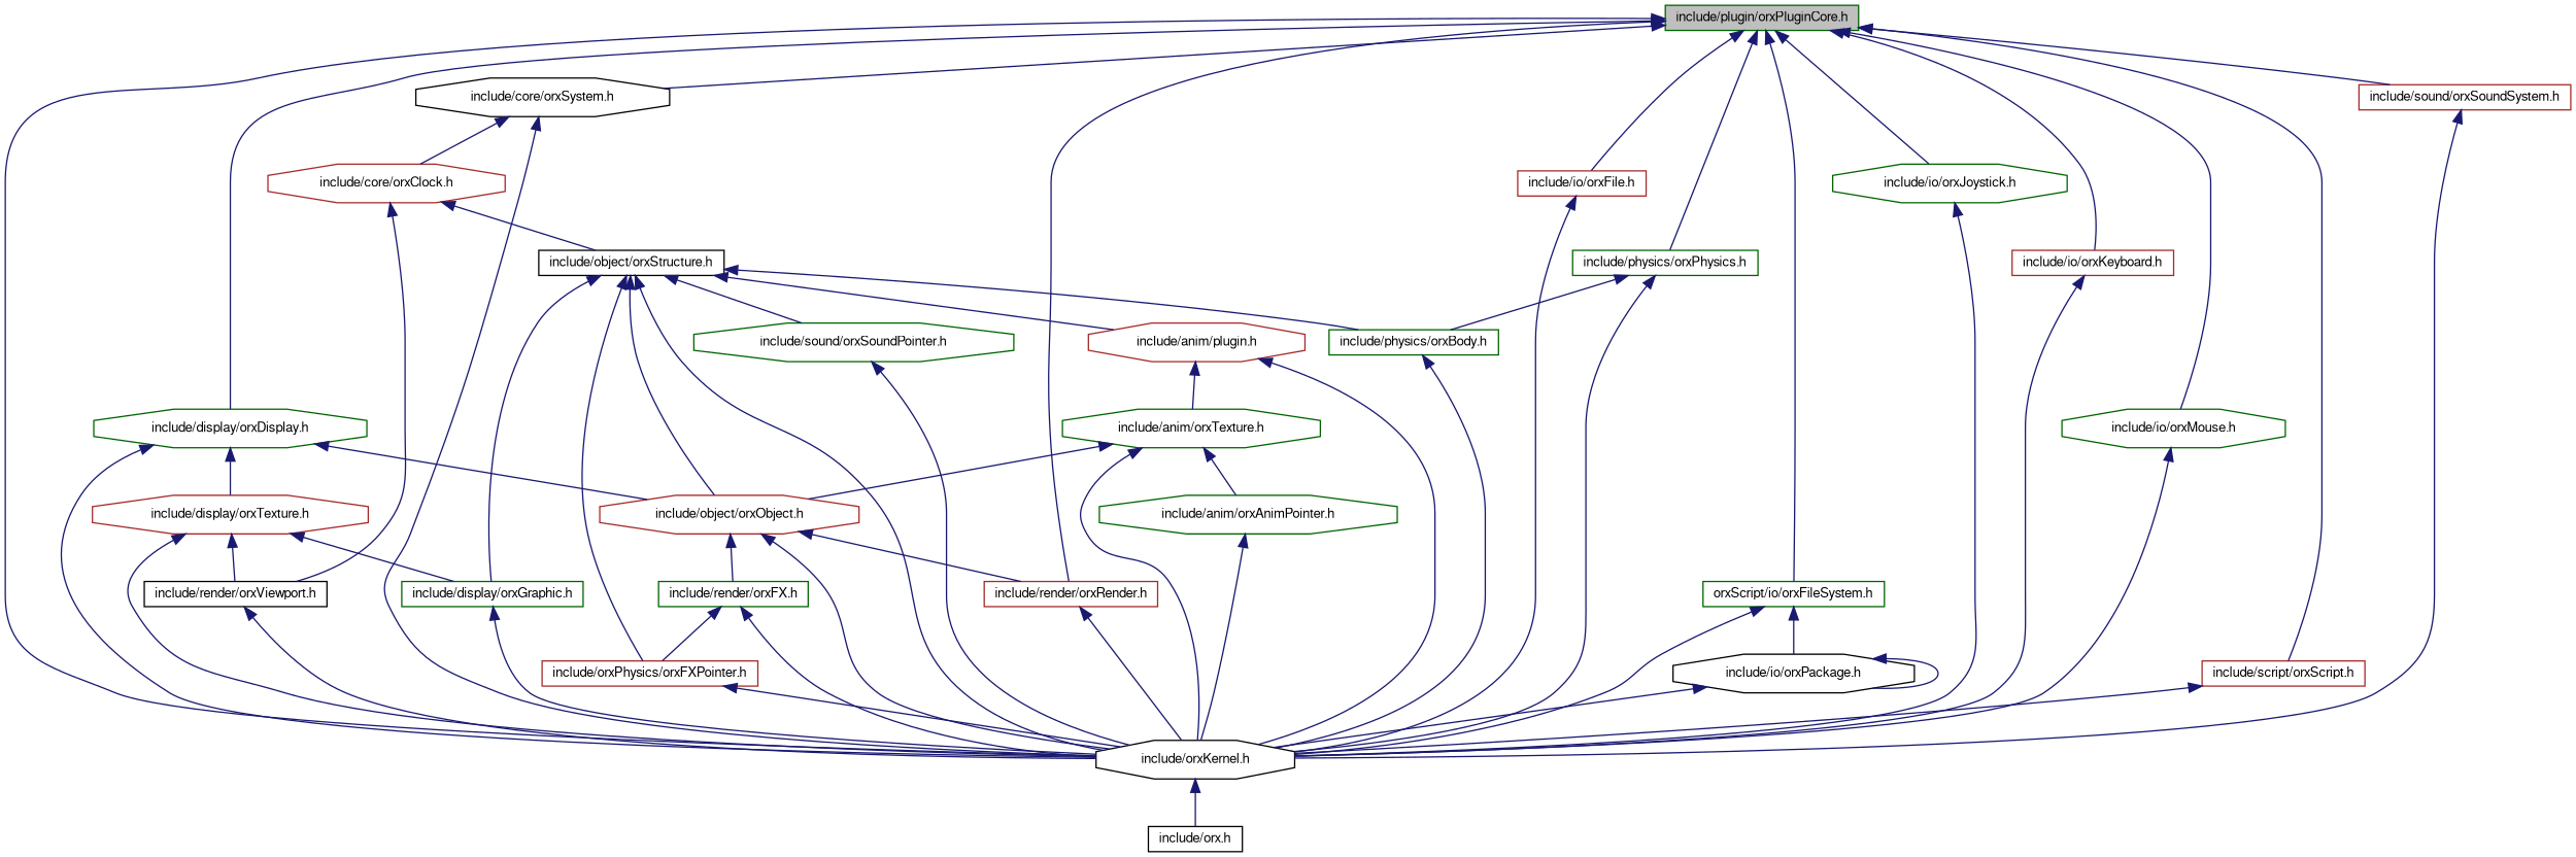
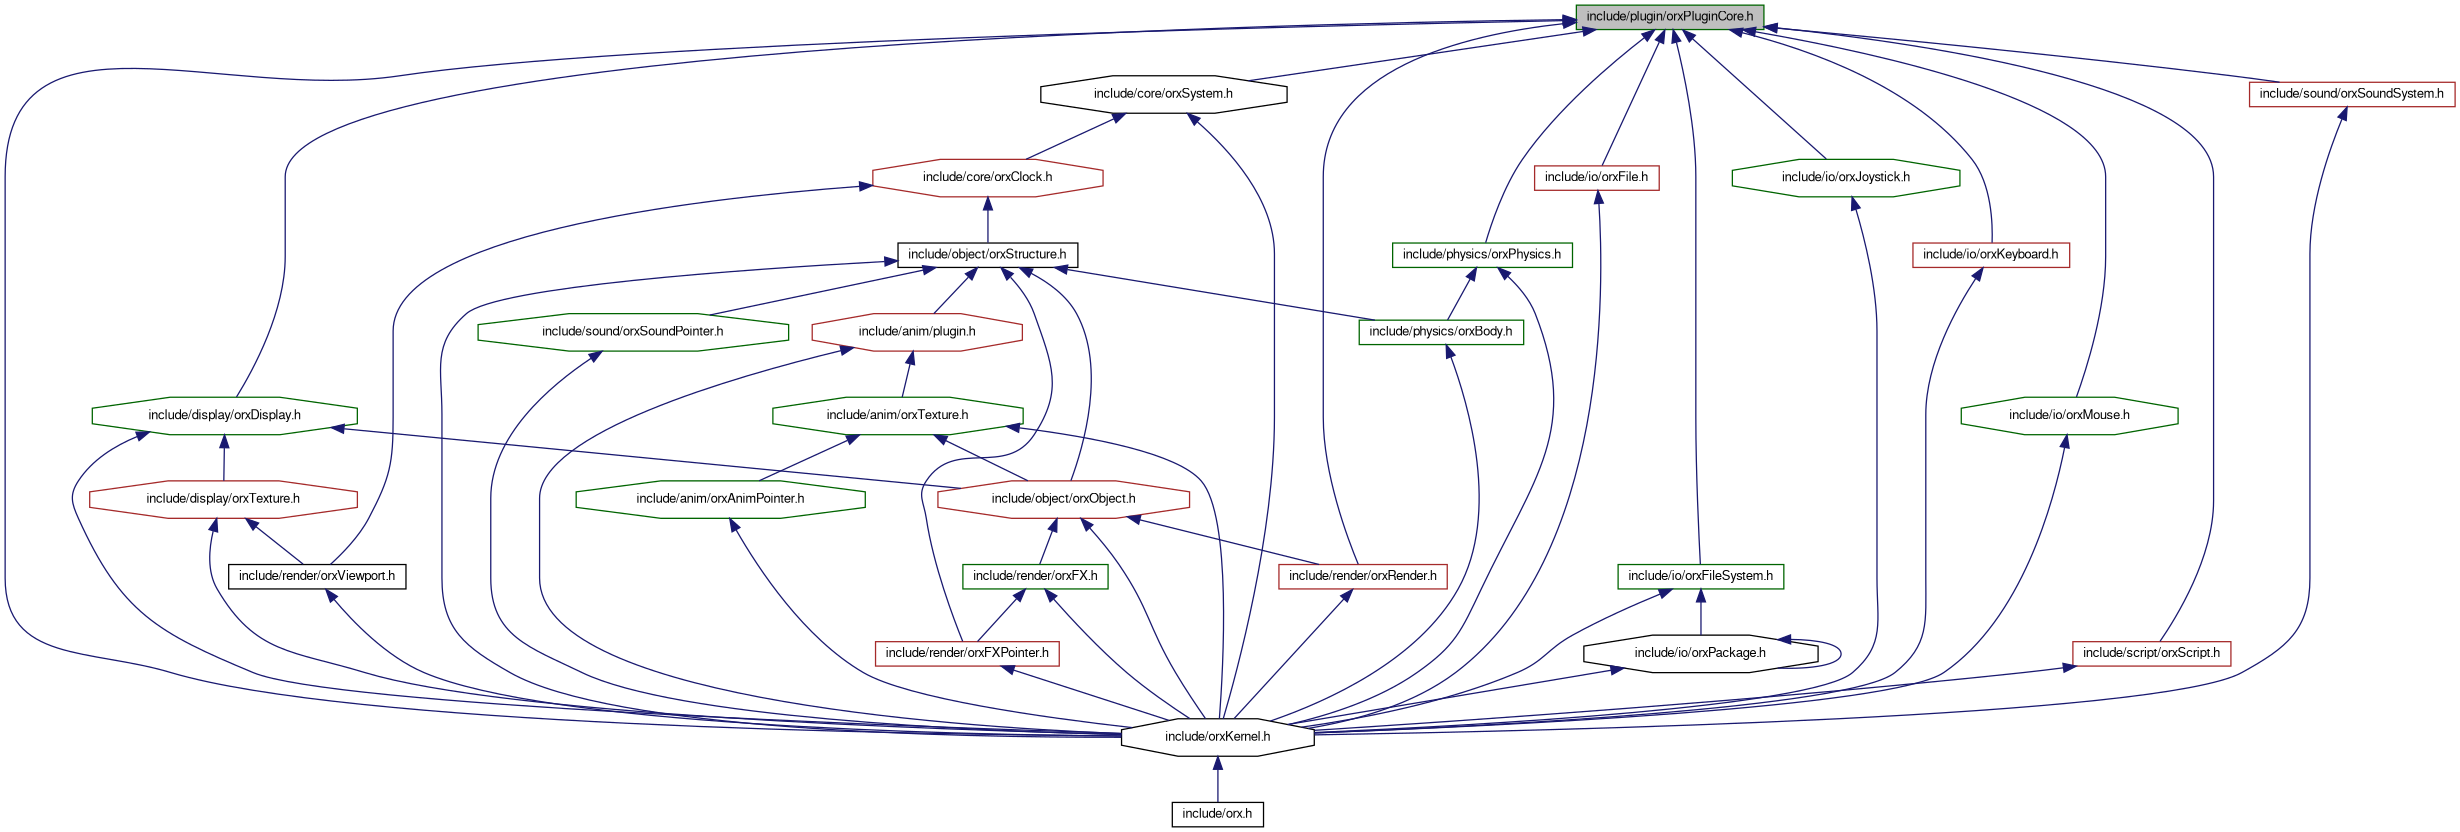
  digraph {
    node [color=darkgreen fontname=FreeSans fontsize=10 shape=box]
    edge [color=midnightblue dir=back fontname=FreeSans fontsize=10 labelfontname=FreeSans labelfontsize=10 style=solid]
    n1 [fillcolor=grey75 fontcolor=black height=0.2 label="include/plugin/orxPluginCore.h" style=filled width=0.4]
    n2 [color=black height=0.2 label="include/core/orxSystem.h" shape=octagon width=0.4]
    n3 [color=black height=0.2 label="include/orxKernel.h" shape=octagon width=0.4]
    n4 [color=brown height=0.2 label="include/render/orxRender.h" width=0.4]
    n5 [height=0.2 label="include/display/orxDisplay.h" shape=octagon width=0.4]
    n6 [color=brown height=0.2 label="include/io/orxFile.h" width=0.4]
-   n7 [height=0.2 label="orxScript/io/orxFileSystem.h" width=0.4]
+   n7 [height=0.2 label="include/io/orxFileSystem.h" width=0.4]
    n8 [height=0.2 label="include/io/orxJoystick.h" shape=octagon width=0.4]
    n9 [color=brown height=0.2 label="include/io/orxKeyboard.h" width=0.4]
    n10 [height=0.2 label="include/io/orxMouse.h" shape=octagon width=0.4]
    n11 [height=0.2 label="include/physics/orxPhysics.h" width=0.4]
    n12 [color=brown height=0.2 label="include/script/orxScript.h" width=0.4]
    n13 [color=brown height=0.2 label="include/sound/orxSoundSystem.h" width=0.4]
    n14 [color=brown height=0.2 label="include/core/orxClock.h" shape=octagon width=0.4]
    n15 [color=black height=0.2 label="include/orx.h" width=0.4]
    n16 [color=brown height=0.2 label="include/object/orxObject.h" shape=octagon width=0.4]
    n17 [color=brown height=0.2 label="include/display/orxTexture.h" shape=octagon width=0.4]
    n18 [color=black height=0.2 label="include/io/orxPackage.h" shape=octagon width=0.4]
    n19 [height=0.2 label="include/physics/orxBody.h" width=0.4]
    n20 [color=black height=0.2 label="include/object/orxStructure.h" width=0.4]
    n21 [color=black height=0.2 label="include/render/orxViewport.h" width=0.4]
    n22 [color=brown height=0.2 label="include/anim/plugin.h" shape=octagon width=0.4]
-   n23 [color=brown height=0.2 label="include/orxPhysics/orxFXPointer.h" width=0.4]
-   n24 [height=0.2 label="include/display/orxGraphic.h" width=0.4]
+   n23 [color=brown height=0.2 label="include/render/orxFXPointer.h" width=0.4]
    n25 [height=0.2 label="include/sound/orxSoundPointer.h" shape=octagon width=0.4]
    n26 [height=0.2 label="include/anim/orxTexture.h" shape=octagon width=0.4]
    n27 [height=0.2 label="include/render/orxFX.h" width=0.4]
    n28 [height=0.2 label="include/anim/orxAnimPointer.h" shape=octagon width=0.4]
    n1 -> n2
    n1 -> n3
    n1 -> n4
    n1 -> n5
    n1 -> n6
    n1 -> n7
    n1 -> n8
    n1 -> n9
    n1 -> n10
    n1 -> n11
    n1 -> n12
    n1 -> n13
    n2 -> n3
    n2 -> n14
    n3 -> n15
    n4 -> n3
    n5 -> n3
    n5 -> n16
    n5 -> n17
    n6 -> n3
    n7 -> n3
    n7 -> n18
    n8 -> n3
    n9 -> n3
    n10 -> n3
    n11 -> n3
    n11 -> n19
    n12 -> n3
    n13 -> n3
    n14 -> n20
    n14 -> n21
    n16 -> n3
    n16 -> n4
    n16 -> n27
    n17 -> n3
    n17 -> n21
-   n17 -> n24
    n18 -> n3
    n18 -> n18
    n19 -> n3
    n20 -> n3
    n20 -> n16
    n20 -> n19
    n20 -> n22
    n20 -> n23
-   n20 -> n24
    n20 -> n25
    n21 -> n3
    n22 -> n3
    n22 -> n26
    n23 -> n3
-   n24 -> n3
    n25 -> n3
    n26 -> n3
    n26 -> n16
    n26 -> n28
    n27 -> n3
    n27 -> n23
    n28 -> n3
  }
